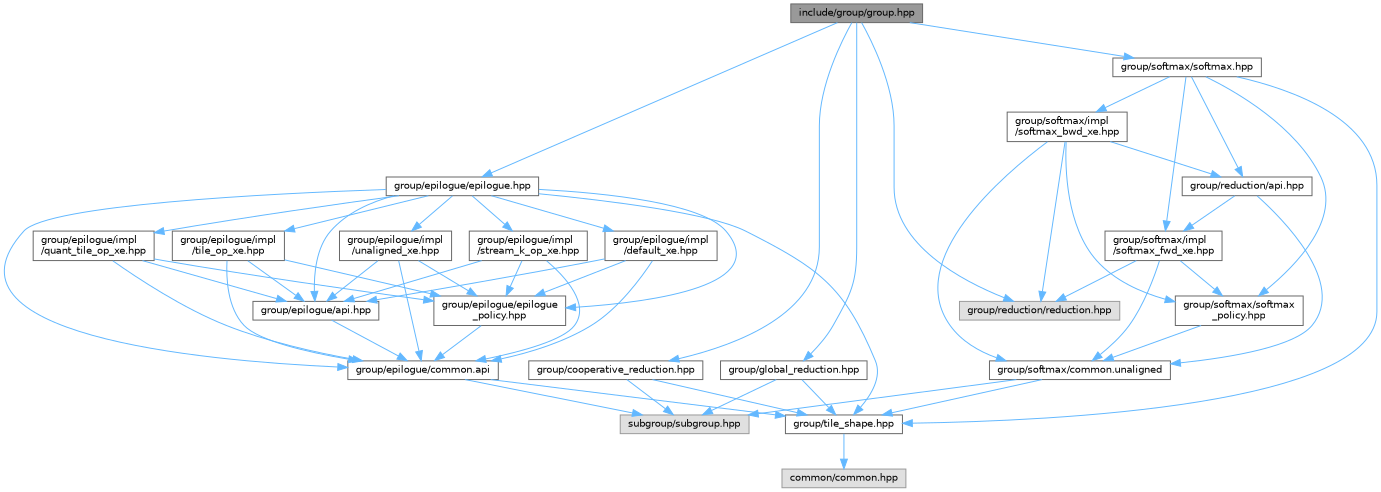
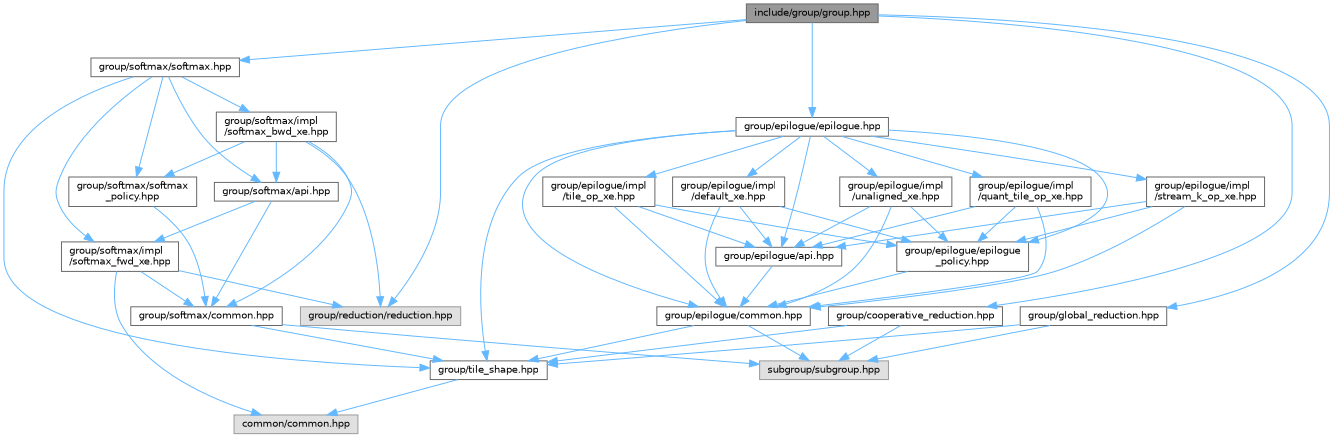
  digraph {
    node [color=grey40 fillcolor=white fontname=Helvetica fontsize=10 shape=box style=filled]
    edge [color=steelblue1 fontname=Helvetica fontsize=10 labelfontname=Helvetica labelfontsize=10 style=solid]
    n1 [color=gray40 fillcolor=grey60 fontcolor=black height=0.2 label="include/group/group.hpp" width=0.4]
    n2 [height=0.2 label="group/cooperative_reduction.hpp" width=0.4]
    n3 [height=0.2 label="group/epilogue/epilogue.hpp" width=0.4]
    n4 [height=0.2 label="group/global_reduction.hpp" width=0.4]
    n5 [color=grey60 fillcolor="#E0E0E0" height=0.2 label="group/reduction/reduction.hpp" width=0.4]
    n6 [height=0.2 label="group/softmax/softmax.hpp" width=0.4]
    n7 [height=0.2 label="group/tile_shape.hpp" width=0.4]
    n8 [color=grey60 fillcolor="#E0E0E0" height=0.2 label="subgroup/subgroup.hpp" width=0.4]
    n9 [height=0.2 label="group/epilogue/api.hpp" width=0.4]
-   n10 [height=0.2 label="group/epilogue/common.api" width=0.4]
+   n10 [height=0.2 label="group/epilogue/common.hpp" width=0.4]
    n11 [height=0.2 label="group/epilogue/epilogue\l_policy.hpp" width=0.4]
    n12 [height=0.2 label="group/epilogue/impl\l/default_xe.hpp" width=0.4]
    n13 [height=0.2 label="group/epilogue/impl\l/quant_tile_op_xe.hpp" width=0.4]
    n14 [height=0.2 label="group/epilogue/impl\l/stream_k_op_xe.hpp" width=0.4]
    n15 [height=0.2 label="group/epilogue/impl\l/tile_op_xe.hpp" width=0.4]
    n16 [height=0.2 label="group/epilogue/impl\l/unaligned_xe.hpp" width=0.4]
-   n17 [height=0.2 label="group/reduction/api.hpp" width=0.4]
+   n17 [height=0.2 label="group/softmax/api.hpp" width=0.4]
    n18 [height=0.2 label="group/softmax/impl\l/softmax_bwd_xe.hpp" width=0.4]
    n19 [height=0.2 label="group/softmax/softmax\l_policy.hpp" width=0.4]
    n20 [height=0.2 label="group/softmax/impl\l/softmax_fwd_xe.hpp" width=0.4]
    n21 [color=grey60 fillcolor="#E0E0E0" height=0.2 label="common/common.hpp" width=0.4]
-   n22 [height=0.2 label="group/softmax/common.unaligned" width=0.4]
+   n22 [height=0.2 label="group/softmax/common.hpp" width=0.4]
    n1 -> n2
    n1 -> n3
    n1 -> n4
    n1 -> n5
    n1 -> n6
    n2 -> n7
    n2 -> n8
    n3 -> n7
    n3 -> n9
    n3 -> n10
    n3 -> n11
    n3 -> n12
    n3 -> n13
    n3 -> n14
    n3 -> n15
    n3 -> n16
    n4 -> n7
    n4 -> n8
    n6 -> n7
    n6 -> n17
    n6 -> n18
    n6 -> n19
    n6 -> n20
    n7 -> n21
    n9 -> n10
    n10 -> n7
    n10 -> n8
    n11 -> n10
    n12 -> n9
    n12 -> n10
    n12 -> n11
    n13 -> n9
    n13 -> n10
    n13 -> n11
    n14 -> n9
    n14 -> n10
    n14 -> n11
    n15 -> n9
    n15 -> n10
    n15 -> n11
    n16 -> n9
    n16 -> n10
    n16 -> n11
    n17 -> n20
    n17 -> n22
    n18 -> n5
    n18 -> n17
    n18 -> n19
    n18 -> n22
    n19 -> n22
    n20 -> n5
-   n20 -> n19
+   n20 -> n21
    n20 -> n22
    n22 -> n7
    n22 -> n8
  }
